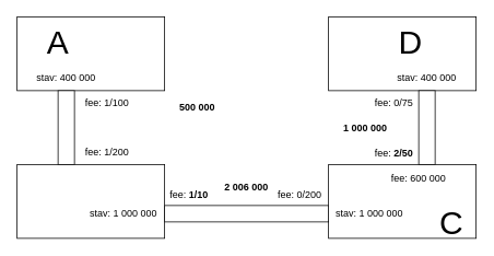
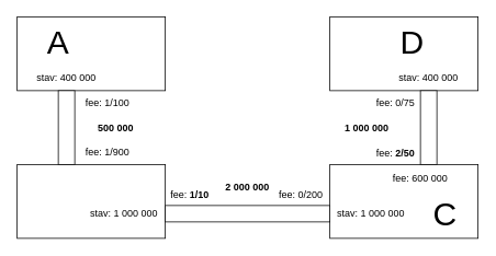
  <mxCell id="0" />
  <mxCell id="1" parent="0" />
  <mxCell id="2" value="" style="rounded=0;whiteSpace=wrap;html=1;" vertex="1" parent="1"><mxGeometry x="20" y="20" width="180" height="90" as="geometry" /></mxCell>
  <mxCell id="3" value="" style="rounded=0;whiteSpace=wrap;html=1;" vertex="1" parent="1"><mxGeometry x="400" y="20" width="180" height="90" as="geometry" /></mxCell>
  <mxCell id="4" value="" style="rounded=0;whiteSpace=wrap;html=1;" vertex="1" parent="1"><mxGeometry x="20" y="200" width="180" height="90" as="geometry" /></mxCell>
  <mxCell id="5" value="" style="rounded=0;whiteSpace=wrap;html=1;" vertex="1" parent="1"><mxGeometry x="400" y="200" width="180" height="90" as="geometry" /></mxCell>
  <mxCell id="6" value="" style="rounded=0;whiteSpace=wrap;html=1;" vertex="1" parent="1"><mxGeometry x="200" y="250" width="200" height="20" as="geometry" /></mxCell>
  <mxCell id="7" value="" style="rounded=0;whiteSpace=wrap;html=1;" vertex="1" parent="1"><mxGeometry x="70" y="110" width="20" height="90" as="geometry" /></mxCell>
  <mxCell id="8" value="" style="rounded=0;whiteSpace=wrap;html=1;" vertex="1" parent="1"><mxGeometry x="510" y="110" width="20" height="90" as="geometry" /></mxCell>
- <mxCell id="9" value="&lt;b&gt;2 006 000&lt;/b&gt;" style="text;html=1;strokeColor=none;fillColor=none;align=center;verticalAlign=middle;whiteSpace=wrap;rounded=0;" vertex="1" parent="1"><mxGeometry x="250" y="218" width="100" height="20" as="geometry" /></mxCell>
- <mxCell id="10" value="&lt;b&gt;500 000&lt;/b&gt;" style="text;html=1;strokeColor=none;fillColor=none;align=center;verticalAlign=middle;whiteSpace=wrap;rounded=0;" vertex="1" parent="1"><mxGeometry x="190" y="121" width="100" height="20" as="geometry" /></mxCell>
+ <mxCell id="9" value="&lt;b&gt;2 000 000&lt;/b&gt;" style="text;html=1;strokeColor=none;fillColor=none;align=center;verticalAlign=middle;whiteSpace=wrap;rounded=0;" vertex="1" parent="1"><mxGeometry x="250" y="218" width="100" height="20" as="geometry" /></mxCell>
+ <mxCell id="10" value="&lt;b&gt;500 000&lt;/b&gt;" style="text;html=1;strokeColor=none;fillColor=none;align=center;verticalAlign=middle;whiteSpace=wrap;rounded=0;" vertex="1" parent="1"><mxGeometry x="90" y="146" width="100" height="20" as="geometry" /></mxCell>
  <mxCell id="11" value="&lt;b&gt;1 000 000&lt;/b&gt;" style="text;html=1;strokeColor=none;fillColor=none;align=center;verticalAlign=middle;whiteSpace=wrap;rounded=0;" vertex="1" parent="1"><mxGeometry x="395" y="146" width="100" height="20" as="geometry" /></mxCell>
  <mxCell id="12" value="stav: 400 000" style="text;html=1;strokeColor=none;fillColor=none;align=center;verticalAlign=middle;whiteSpace=wrap;rounded=0;" vertex="1" parent="1"><mxGeometry x="20" y="80" width="120" height="30" as="geometry" /></mxCell>
  <mxCell id="13" value="A" style="text;html=1;strokeColor=none;fillColor=none;align=center;verticalAlign=middle;whiteSpace=wrap;rounded=0;fontSize=40;" vertex="1" parent="1"><mxGeometry x="50" y="40" width="40" height="20" as="geometry" /></mxCell>
  <mxCell id="14" value="D" style="text;html=1;strokeColor=none;fillColor=none;align=center;verticalAlign=middle;whiteSpace=wrap;rounded=0;fontSize=40;" vertex="1" parent="1"><mxGeometry x="480" y="40" width="40" height="20" as="geometry" /></mxCell>
- <mxCell id="15" value="C" style="text;html=1;strokeColor=none;fillColor=none;align=center;verticalAlign=middle;whiteSpace=wrap;rounded=0;fontSize=40;" vertex="1" parent="1"><mxGeometry x="530" y="260" width="40" height="20" as="geometry" /></mxCell>
+ <mxCell id="15" value="C" style="text;html=1;strokeColor=none;fillColor=none;align=center;verticalAlign=middle;whiteSpace=wrap;rounded=0;fontSize=40;" vertex="1" parent="1"><mxGeometry x="520" y="250" width="40" height="20" as="geometry" /></mxCell>
  <mxCell id="16" value="stav: 1 000 000" style="text;html=1;strokeColor=none;fillColor=none;align=center;verticalAlign=middle;whiteSpace=wrap;rounded=0;" vertex="1" parent="1"><mxGeometry x="100" y="245" width="100" height="30" as="geometry" /></mxCell>
  <mxCell id="17" value="stav: 1 000 000" style="text;html=1;strokeColor=none;fillColor=none;align=center;verticalAlign=middle;whiteSpace=wrap;rounded=0;" vertex="1" parent="1"><mxGeometry x="400" y="245" width="100" height="30" as="geometry" /></mxCell>
  <mxCell id="18" value="fee: 600 000" style="text;html=1;strokeColor=none;fillColor=none;align=center;verticalAlign=middle;whiteSpace=wrap;rounded=0;" vertex="1" parent="1"><mxGeometry x="450" y="202" width="120" height="30" as="geometry" /></mxCell>
  <mxCell id="19" value="stav: 400 000" style="text;html=1;strokeColor=none;fillColor=none;align=center;verticalAlign=middle;whiteSpace=wrap;rounded=0;" vertex="1" parent="1"><mxGeometry x="460" y="80" width="120" height="30" as="geometry" /></mxCell>
  <mxCell id="20" value="fee: 1/100" style="text;html=1;strokeColor=none;fillColor=none;align=center;verticalAlign=middle;whiteSpace=wrap;rounded=0;" vertex="1" parent="1"><mxGeometry x="100" y="110" width="60" height="30" as="geometry" /></mxCell>
- <mxCell id="21" value="fee: 1/200" style="text;html=1;strokeColor=none;fillColor=none;align=center;verticalAlign=middle;whiteSpace=wrap;rounded=0;" vertex="1" parent="1"><mxGeometry x="100" y="170" width="60" height="30" as="geometry" /></mxCell>
+ <mxCell id="21" value="fee: 1/900" style="text;html=1;strokeColor=none;fillColor=none;align=center;verticalAlign=middle;whiteSpace=wrap;rounded=0;" vertex="1" parent="1"><mxGeometry x="100" y="170" width="60" height="30" as="geometry" /></mxCell>
  <mxCell id="22" value="fee: &lt;b&gt;1/10&lt;/b&gt;" style="text;html=1;strokeColor=none;fillColor=none;align=center;verticalAlign=middle;whiteSpace=wrap;rounded=0;" vertex="1" parent="1"><mxGeometry x="170" y="222" width="120" height="30" as="geometry" /></mxCell>
  <mxCell id="23" value="fee: 0/200" style="text;html=1;strokeColor=none;fillColor=none;align=center;verticalAlign=middle;whiteSpace=wrap;rounded=0;" vertex="1" parent="1"><mxGeometry x="330" y="222" width="70" height="30" as="geometry" /></mxCell>
  <mxCell id="24" value="fee: &lt;b&gt;2/50&lt;/b&gt;" style="text;html=1;strokeColor=none;fillColor=none;align=center;verticalAlign=middle;whiteSpace=wrap;rounded=0;" vertex="1" parent="1"><mxGeometry x="420" y="172" width="120" height="30" as="geometry" /></mxCell>
  <mxCell id="25" value="fee: 0/75" style="text;html=1;strokeColor=none;fillColor=none;align=center;verticalAlign=middle;whiteSpace=wrap;rounded=0;" vertex="1" parent="1"><mxGeometry x="420" y="110" width="120" height="30" as="geometry" /></mxCell>
